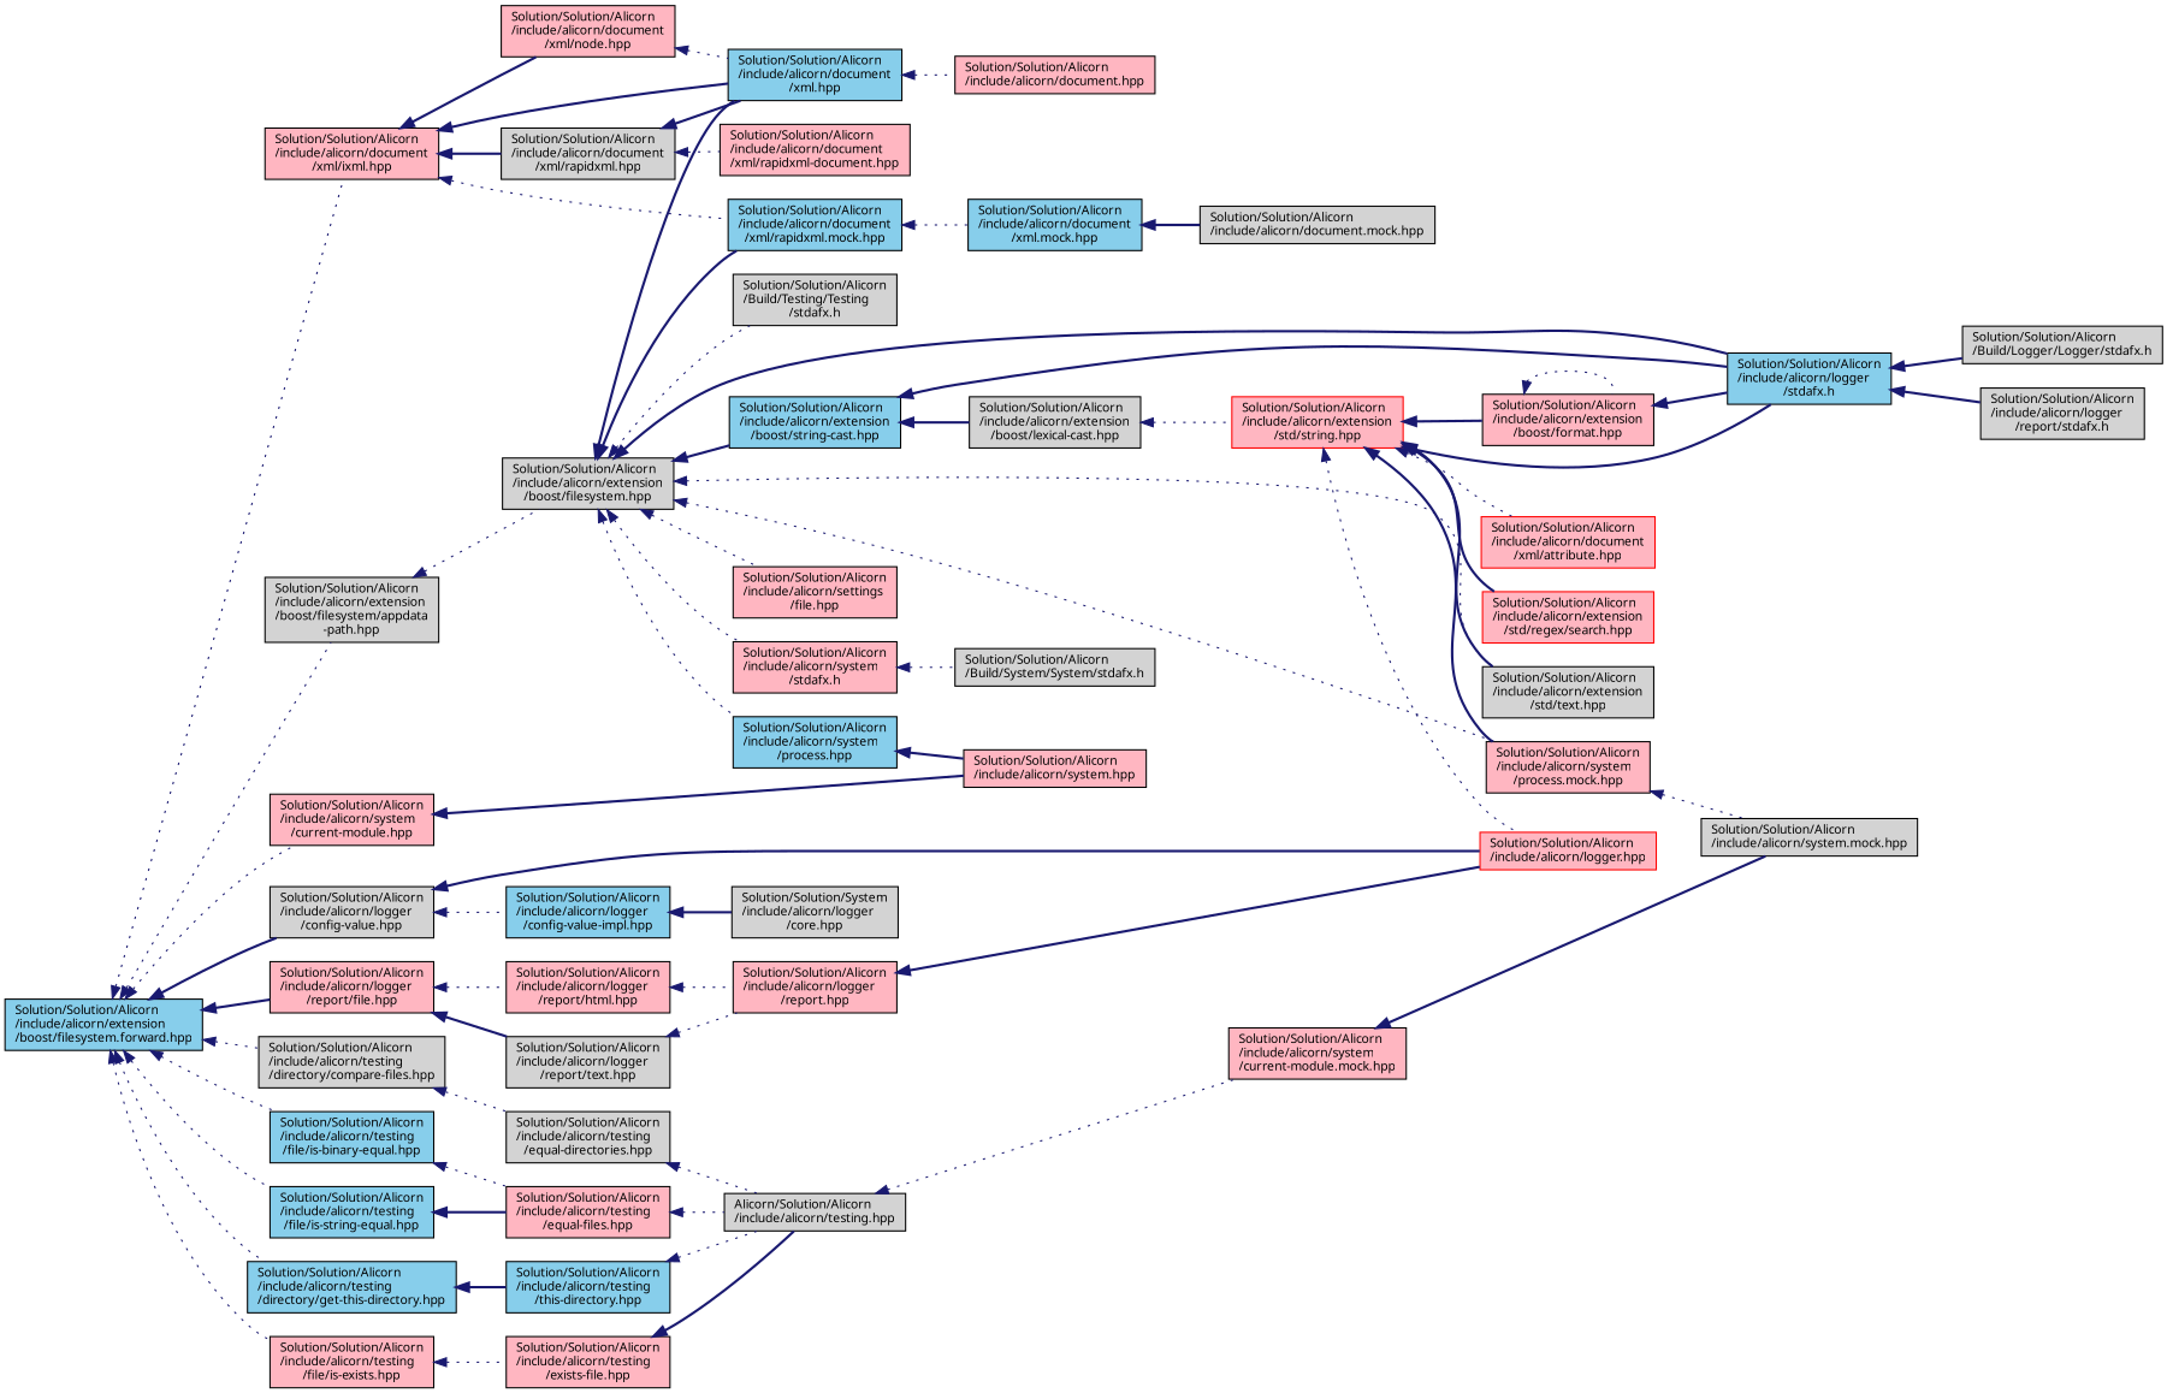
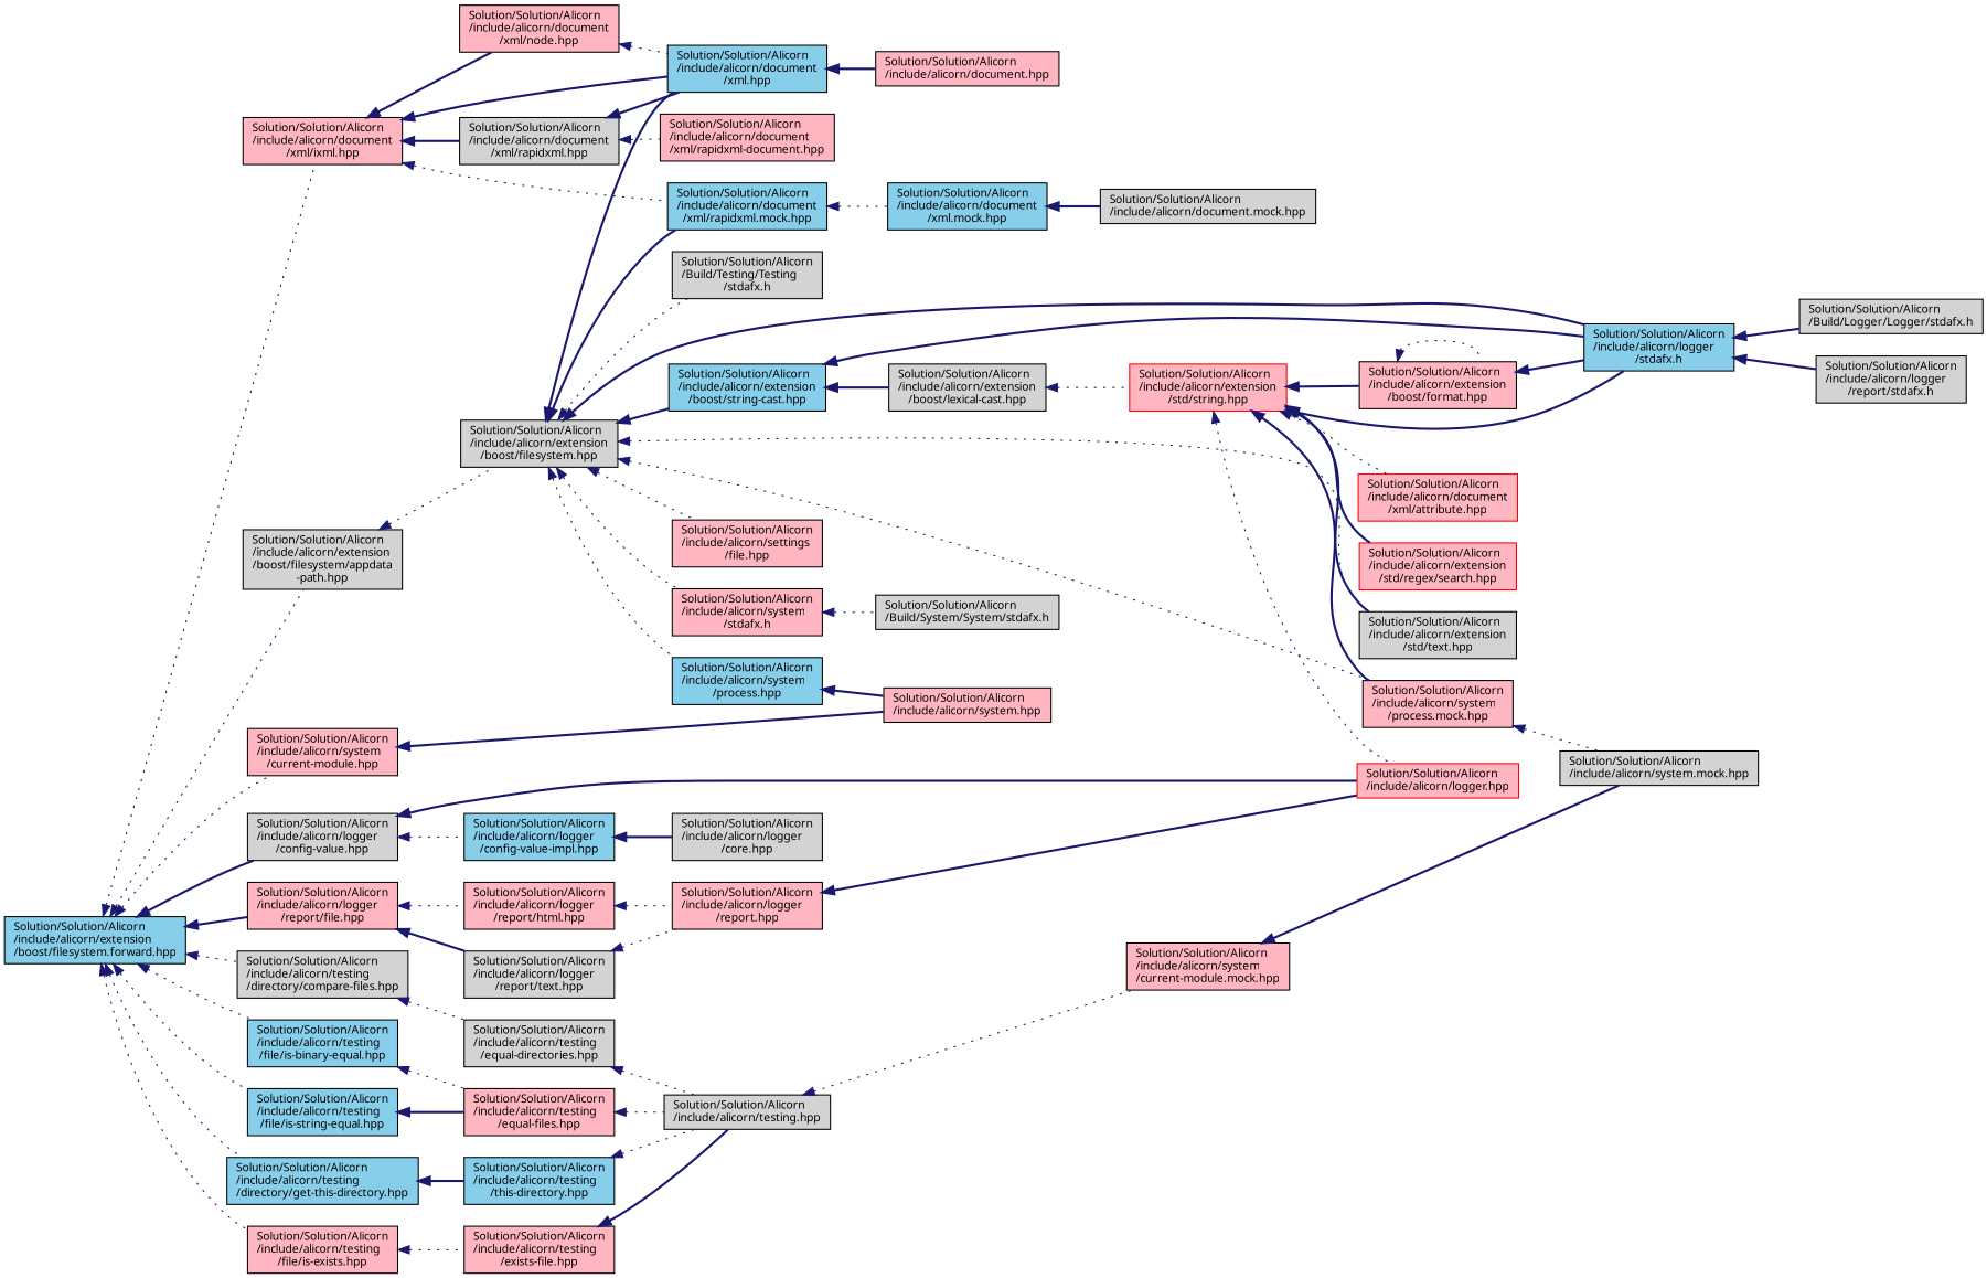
  digraph {
    rankdir=LR
    node [color=black fillcolor=lightpink fontname=Verdana fontsize=10 shape=record style=filled]
    edge [color=midnightblue dir=back fontname=Verdana fontsize=10 labelfontname=Verdana labelfontsize=10 style=dotted]
    n1 [fillcolor=skyblue fontcolor=black height=0.2 label="Solution/Solution/Alicorn\l/include/alicorn/extension\l/boost/filesystem.forward.hpp" width=0.4]
    n2 [height=0.2 label="Solution/Solution/Alicorn\l/include/alicorn/document\l/xml/ixml.hpp" width=0.4]
    n3 [fillcolor=lightgrey height=0.2 label="Solution/Solution/Alicorn\l/include/alicorn/extension\l/boost/filesystem/appdata\l-path.hpp" width=0.4]
    n4 [fillcolor=lightgrey height=0.2 label="Solution/Solution/Alicorn\l/include/alicorn/logger\l/config-value.hpp" width=0.4]
    n5 [height=0.2 label="Solution/Solution/Alicorn\l/include/alicorn/logger\l/report/file.hpp" width=0.4]
    n6 [height=0.2 label="Solution/Solution/Alicorn\l/include/alicorn/system\l/current-module.hpp" width=0.4]
    n7 [fillcolor=lightgrey height=0.2 label="Solution/Solution/Alicorn\l/include/alicorn/testing\l/directory/compare-files.hpp" width=0.4]
    n8 [fillcolor=skyblue height=0.2 label="Solution/Solution/Alicorn\l/include/alicorn/testing\l/file/is-binary-equal.hpp" width=0.4]
    n9 [fillcolor=skyblue height=0.2 label="Solution/Solution/Alicorn\l/include/alicorn/testing\l/directory/get-this-directory.hpp" width=0.4]
    n10 [fillcolor=skyblue height=0.2 label="Solution/Solution/Alicorn\l/include/alicorn/testing\l/file/is-string-equal.hpp" width=0.4]
    n11 [height=0.2 label="Solution/Solution/Alicorn\l/include/alicorn/testing\l/file/is-exists.hpp" width=0.4]
    n12 [height=0.2 label="Solution/Solution/Alicorn\l/include/alicorn/document\l/xml/node.hpp" width=0.4]
    n13 [fillcolor=skyblue height=0.2 label="Solution/Solution/Alicorn\l/include/alicorn/document\l/xml.hpp" width=0.4]
    n14 [fillcolor=lightgrey height=0.2 label="Solution/Solution/Alicorn\l/include/alicorn/document\l/xml/rapidxml.hpp" width=0.4]
    n15 [fillcolor=skyblue height=0.2 label="Solution/Solution/Alicorn\l/include/alicorn/document\l/xml/rapidxml.mock.hpp" width=0.4]
    n16 [fillcolor=lightgrey height=0.2 label="Solution/Solution/Alicorn\l/include/alicorn/extension\l/boost/filesystem.hpp" width=0.4]
    n17 [color=red height=0.2 label="Solution/Solution/Alicorn\l/include/alicorn/logger.hpp" width=0.4]
    n18 [fillcolor=skyblue height=0.2 label="Solution/Solution/Alicorn\l/include/alicorn/logger\l/config-value-impl.hpp" width=0.4]
    n19 [height=0.2 label="Solution/Solution/Alicorn\l/include/alicorn/logger\l/report/html.hpp" width=0.4]
    n20 [fillcolor=lightgrey height=0.2 label="Solution/Solution/Alicorn\l/include/alicorn/logger\l/report/text.hpp" width=0.4]
    n21 [height=0.2 label="Solution/Solution/Alicorn\l/include/alicorn/system.hpp" width=0.4]
    n22 [fillcolor=lightgrey height=0.2 label="Solution/Solution/Alicorn\l/include/alicorn/testing\l/equal-directories.hpp" width=0.4]
    n23 [height=0.2 label="Solution/Solution/Alicorn\l/include/alicorn/testing\l/equal-files.hpp" width=0.4]
    n24 [fillcolor=skyblue height=0.2 label="Solution/Solution/Alicorn\l/include/alicorn/testing\l/this-directory.hpp" width=0.4]
    n25 [height=0.2 label="Solution/Solution/Alicorn\l/include/alicorn/testing\l/exists-file.hpp" width=0.4]
    n26 [height=0.2 label="Solution/Solution/Alicorn\l/include/alicorn/document.hpp" width=0.4]
    n27 [height=0.2 label="Solution/Solution/Alicorn\l/include/alicorn/document\l/xml/rapidxml-document.hpp" width=0.4]
    n28 [fillcolor=skyblue height=0.2 label="Solution/Solution/Alicorn\l/include/alicorn/document\l/xml.mock.hpp" width=0.4]
    n29 [fillcolor=lightgrey height=0.2 label="Solution/Solution/Alicorn\l/include/alicorn/document.mock.hpp" width=0.4]
    n30 [fillcolor=lightgrey height=0.2 label="Solution/Solution/Alicorn\l/Build/Testing/Testing\l/stdafx.h" width=0.4]
    n31 [fillcolor=skyblue height=0.2 label="Solution/Solution/Alicorn\l/include/alicorn/extension\l/boost/string-cast.hpp" width=0.4]
    n32 [fillcolor=skyblue height=0.2 label="Solution/Solution/Alicorn\l/include/alicorn/logger\l/stdafx.h" width=0.4]
    n33 [fillcolor=lightgrey height=0.2 label="Solution/Solution/Alicorn\l/include/alicorn/extension\l/std/text.hpp" width=0.4]
    n34 [height=0.2 label="Solution/Solution/Alicorn\l/include/alicorn/system\l/process.mock.hpp" width=0.4]
    n35 [height=0.2 label="Solution/Solution/Alicorn\l/include/alicorn/settings\l/file.hpp" width=0.4]
    n36 [height=0.2 label="Solution/Solution/Alicorn\l/include/alicorn/system\l/stdafx.h" width=0.4]
    n37 [fillcolor=skyblue height=0.2 label="Solution/Solution/Alicorn\l/include/alicorn/system\l/process.hpp" width=0.4]
    n38 [fillcolor=lightgrey height=0.2 label="Solution/Solution/Alicorn\l/include/alicorn/extension\l/boost/lexical-cast.hpp" width=0.4]
    n39 [fillcolor=lightgrey height=0.2 label="Solution/Solution/Alicorn\l/Build/Logger/Logger/stdafx.h" width=0.4]
    n40 [fillcolor=lightgrey height=0.2 label="Solution/Solution/Alicorn\l/include/alicorn/logger\l/report/stdafx.h" width=0.4]
    n41 [fillcolor=lightgrey height=0.2 label="Solution/Solution/Alicorn\l/include/alicorn/system.mock.hpp" width=0.4]
    n42 [fillcolor=lightgrey height=0.2 label="Solution/Solution/Alicorn\l/Build/System/System/stdafx.h" width=0.4]
    n43 [color=red height=0.2 label="Solution/Solution/Alicorn\l/include/alicorn/extension\l/std/string.hpp" width=0.4]
    n44 [color=red height=0.2 label="Solution/Solution/Alicorn\l/include/alicorn/document\l/xml/attribute.hpp" width=0.4]
    n45 [height=0.2 label="Solution/Solution/Alicorn\l/include/alicorn/extension\l/boost/format.hpp" width=0.4]
    n46 [color=red height=0.2 label="Solution/Solution/Alicorn\l/include/alicorn/extension\l/std/regex/search.hpp" width=0.4]
-   n47 [fillcolor=lightgrey height=0.2 label="Solution/Solution/System\l/include/alicorn/logger\l/core.hpp" width=0.4]
+   n47 [fillcolor=lightgrey height=0.2 label="Solution/Solution/Alicorn\l/include/alicorn/logger\l/core.hpp" width=0.4]
    n48 [height=0.2 label="Solution/Solution/Alicorn\l/include/alicorn/logger\l/report.hpp" width=0.4]
-   n49 [fillcolor=lightgrey height=0.2 label="Alicorn/Solution/Alicorn\l/include/alicorn/testing.hpp" width=0.4]
+   n49 [fillcolor=lightgrey height=0.2 label="Solution/Solution/Alicorn\l/include/alicorn/testing.hpp" width=0.4]
    n50 [height=0.2 label="Solution/Solution/Alicorn\l/include/alicorn/system\l/current-module.mock.hpp" width=0.4]
    n1 -> n2
    n1 -> n3
    n1 -> n4 [style=bold]
    n1 -> n5 [style=bold]
    n1 -> n6
    n1 -> n7
    n1 -> n8
    n1 -> n9
    n1 -> n10
    n1 -> n11
    n2 -> n12 [style=bold]
    n2 -> n13 [style=bold]
    n2 -> n14 [style=bold]
    n2 -> n15
    n3 -> n16
    n4 -> n17 [style=bold]
    n4 -> n18
    n5 -> n19
    n5 -> n20 [style=bold]
    n6 -> n21 [style=bold]
    n7 -> n22
    n8 -> n23
    n9 -> n24 [style=bold]
    n10 -> n23 [style=bold]
    n11 -> n25
    n12 -> n13
-   n13 -> n26
+   n13 -> n26 [style=bold]
    n14 -> n13 [style=bold]
    n14 -> n27
    n15 -> n28
    n16 -> n13 [style=bold]
    n16 -> n15 [style=bold]
    n16 -> n30
    n16 -> n31 [style=bold]
    n16 -> n32 [style=bold]
    n16 -> n33
    n16 -> n34
    n16 -> n35
    n16 -> n36
    n16 -> n37
    n18 -> n47 [style=bold]
    n19 -> n48
    n20 -> n48
    n22 -> n49
    n23 -> n49
    n24 -> n49
    n25 -> n49 [style=bold]
    n28 -> n29 [style=bold]
    n31 -> n32 [style=bold]
    n31 -> n38 [style=bold]
    n32 -> n39 [style=bold]
    n32 -> n40 [style=bold]
    n34 -> n41
    n36 -> n42
    n37 -> n21 [style=bold]
    n38 -> n43
    n43 -> n17
    n43 -> n32 [style=bold]
    n43 -> n33 [style=bold]
    n43 -> n34 [style=bold]
    n43 -> n44
    n43 -> n45 [style=bold]
    n43 -> n46 [style=bold]
    n45 -> n32 [style=bold]
    n45 -> n45
    n48 -> n17 [style=bold]
    n49 -> n50
    n50 -> n41 [style=bold]
  }
